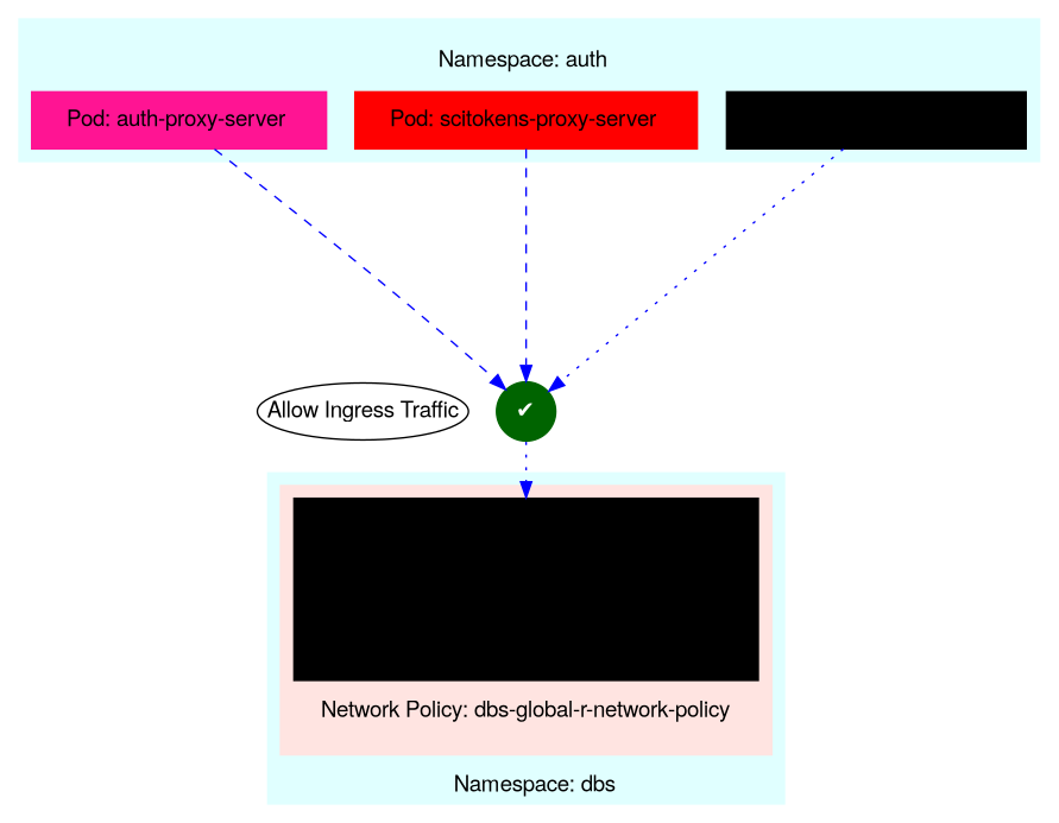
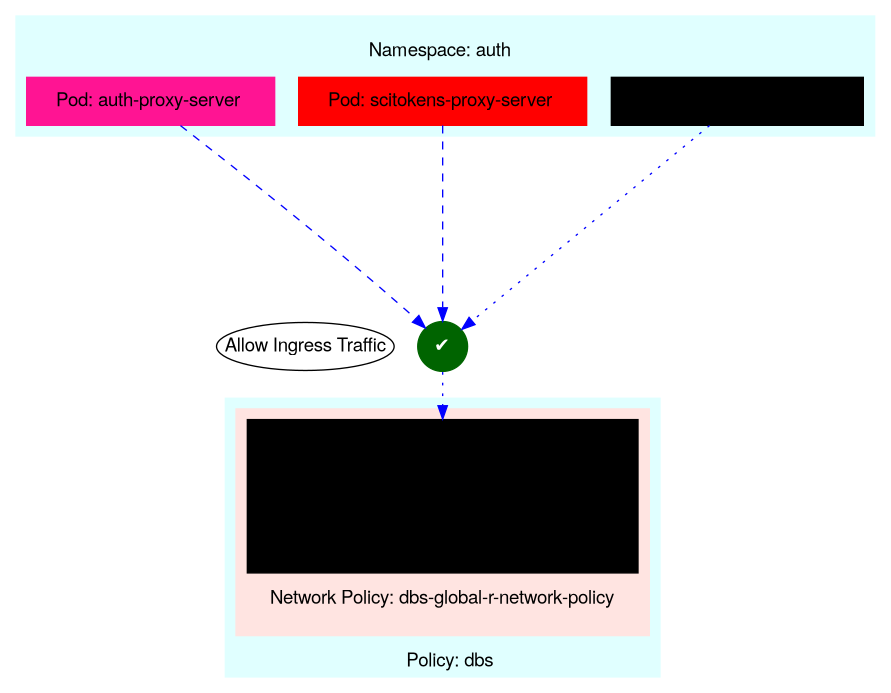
  digraph {
    fontname="Helvetica,Arial,sans-serif"
    rank=same
    rankdir=TB
    node [color=black fontname="Helvetica,Arial,sans-serif" margin=0.1 shape=box style=filled]
    edge [fontname="Helvetica,Arial,sans-serif" color=blue style=dashed]
    n1 [color=deeppink label="    Pod: auth-proxy-server     "]
    n2 [color=red label="    Pod: scitokens-proxy-server     "]
    n3 [label="    Pod: x509-proxy-server     "]
    n4 [label="            Pod: dbs-global-r            " labeljust=c margin=0.7]
    n5 [color=darkgreen fontcolor=white label=<&#10004;> shape=circle margin=""]
    n6 [label="Allow Ingress Traffic" margin=0 shape="" style=""]
    subgraph cluster_1 {
      color=lightcyan
      label=" \n                      Namespace: auth                        "
      labeljust=c
      style=filled
      n1
      n2
      n3
    }
    subgraph cluster_2 {
      color=lightcyan
-     label="   Namespace: dbs"
+     label="   Policy: dbs"
      labeljust=c
      labelloc=b
      style=filled
      subgraph cluster_3 {
        color=mistyrose
        label="Network Policy: dbs-global-r-network-policy\n\n"
        labeljust=c
        labelloc=b
        nodesep=1
        style=filled
        n4
      }
    }
    subgraph cluster_4 {
      color=white
      n5
      n6
    }
    n1 -> n5 [minlen=4]
    n2 -> n5
    n3 -> n5 [style=dotted]
    n5 -> n4 [style=dotted]
  }
